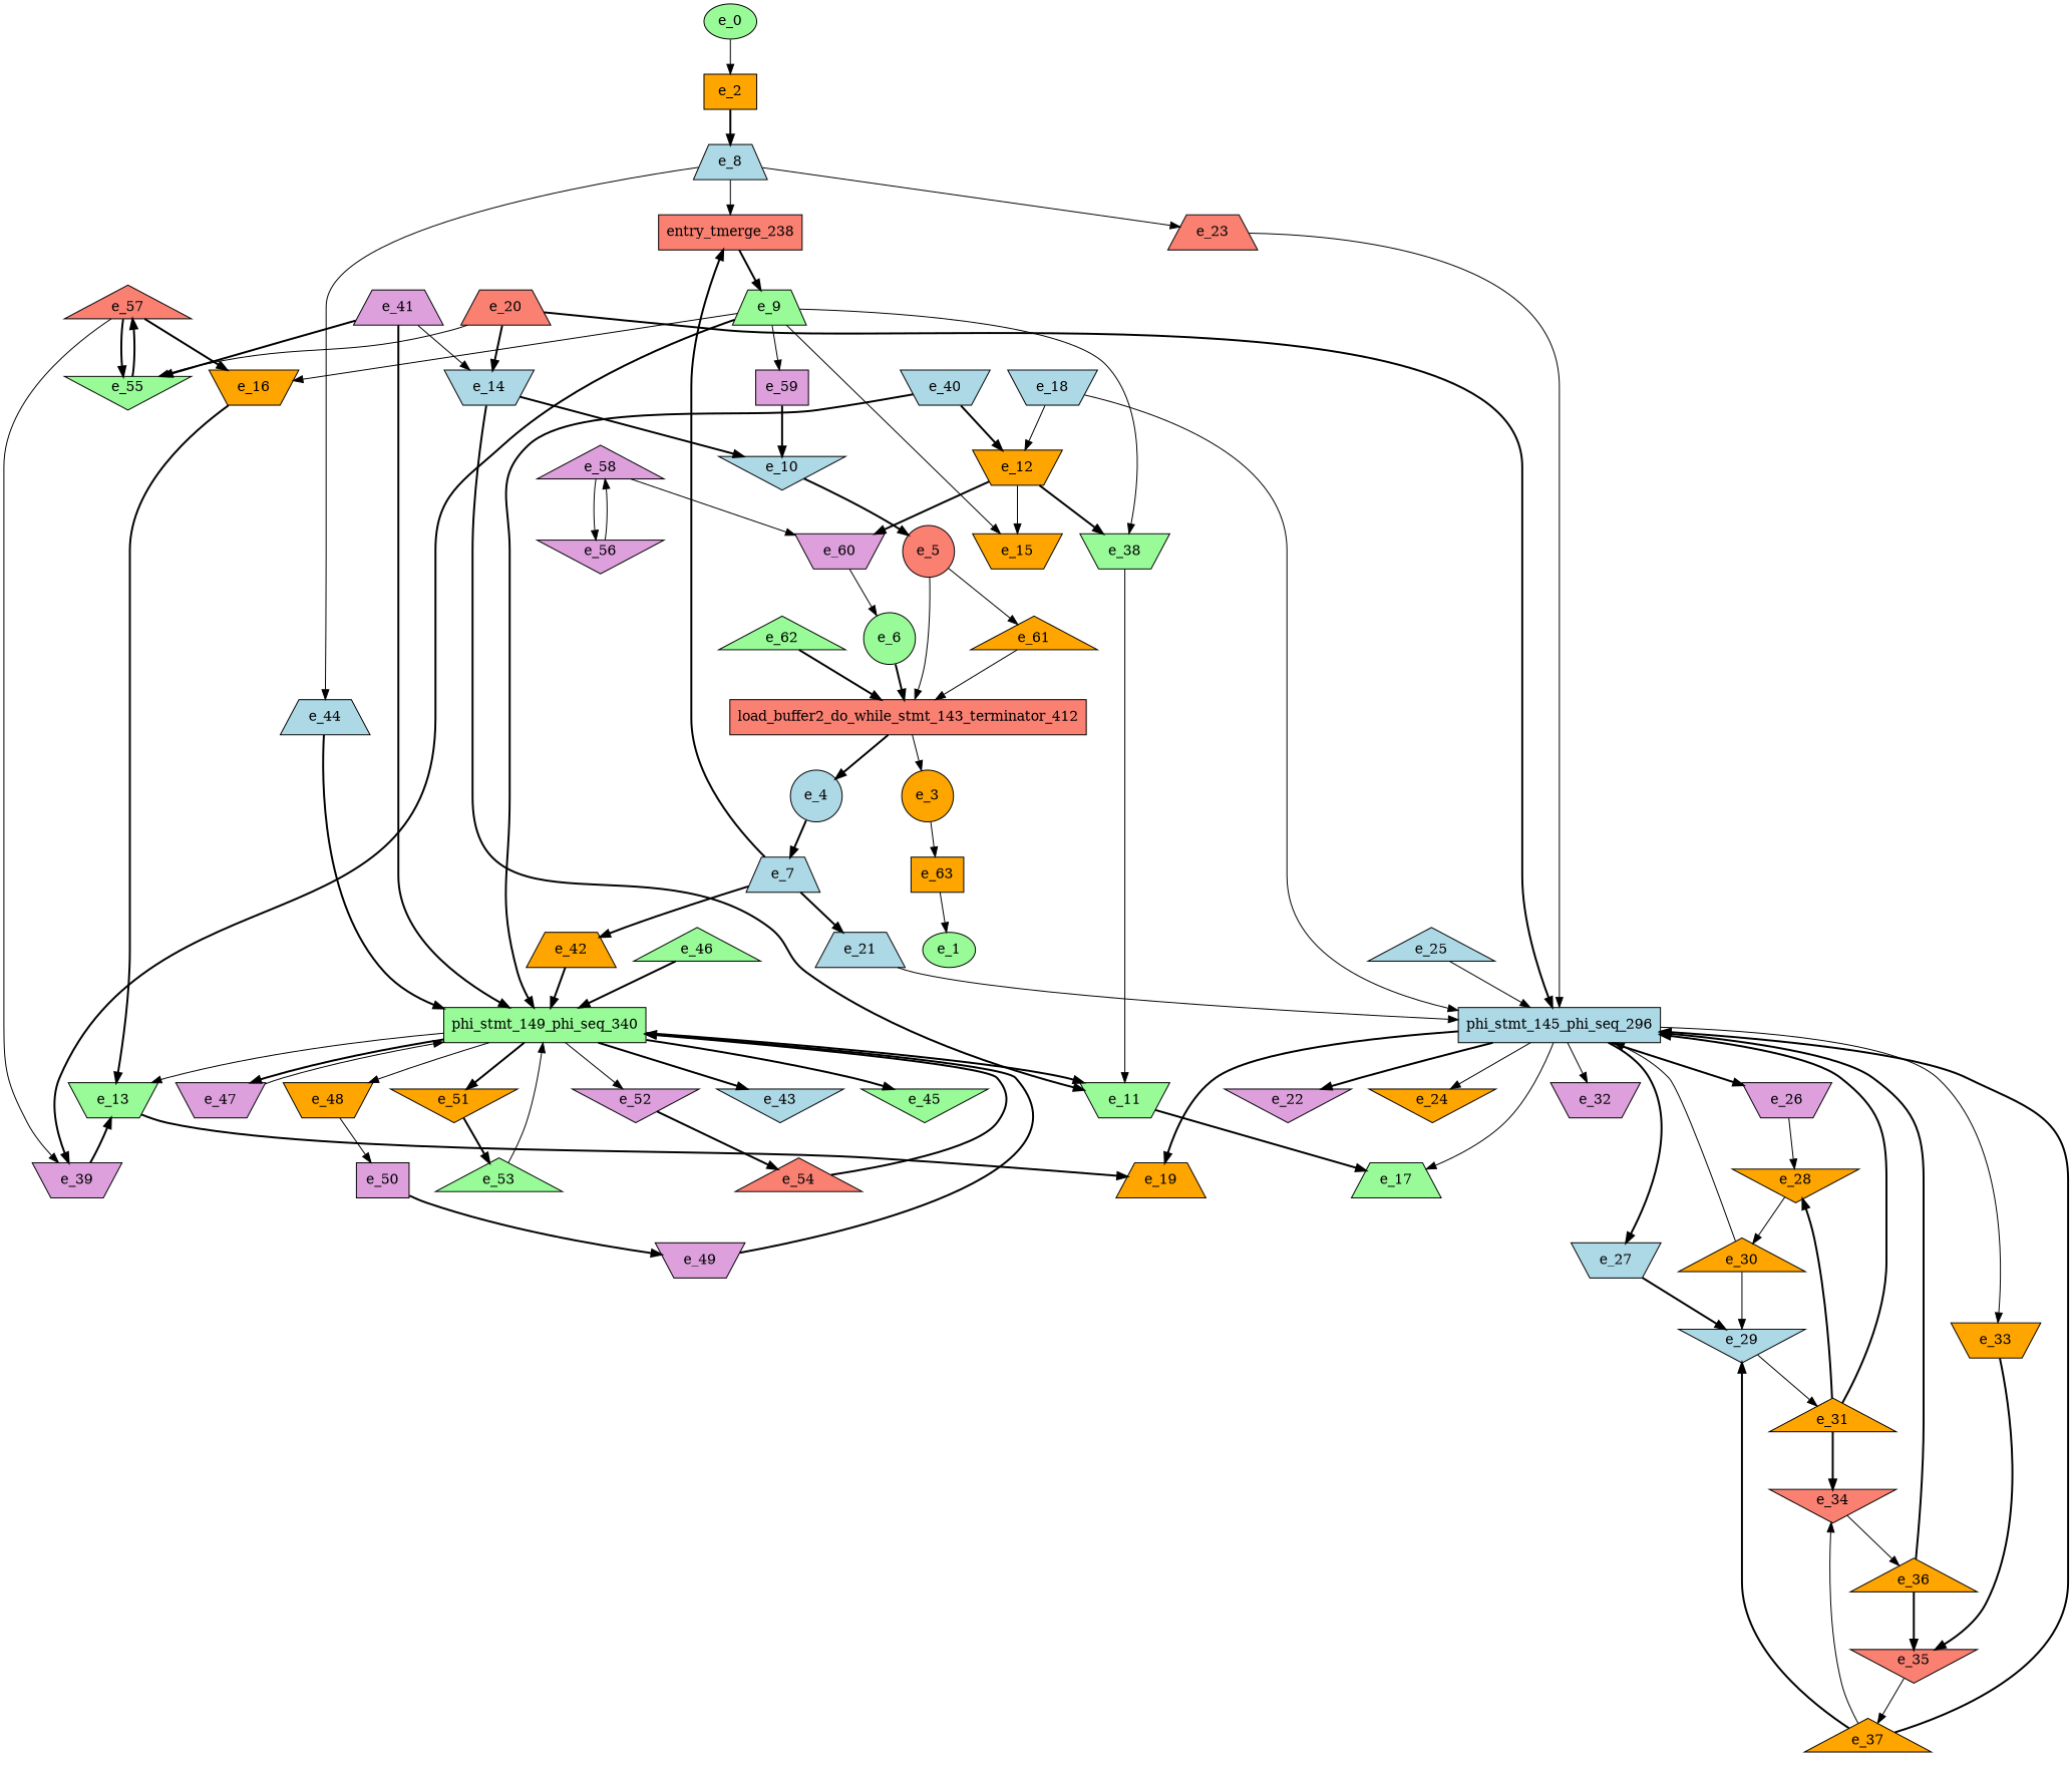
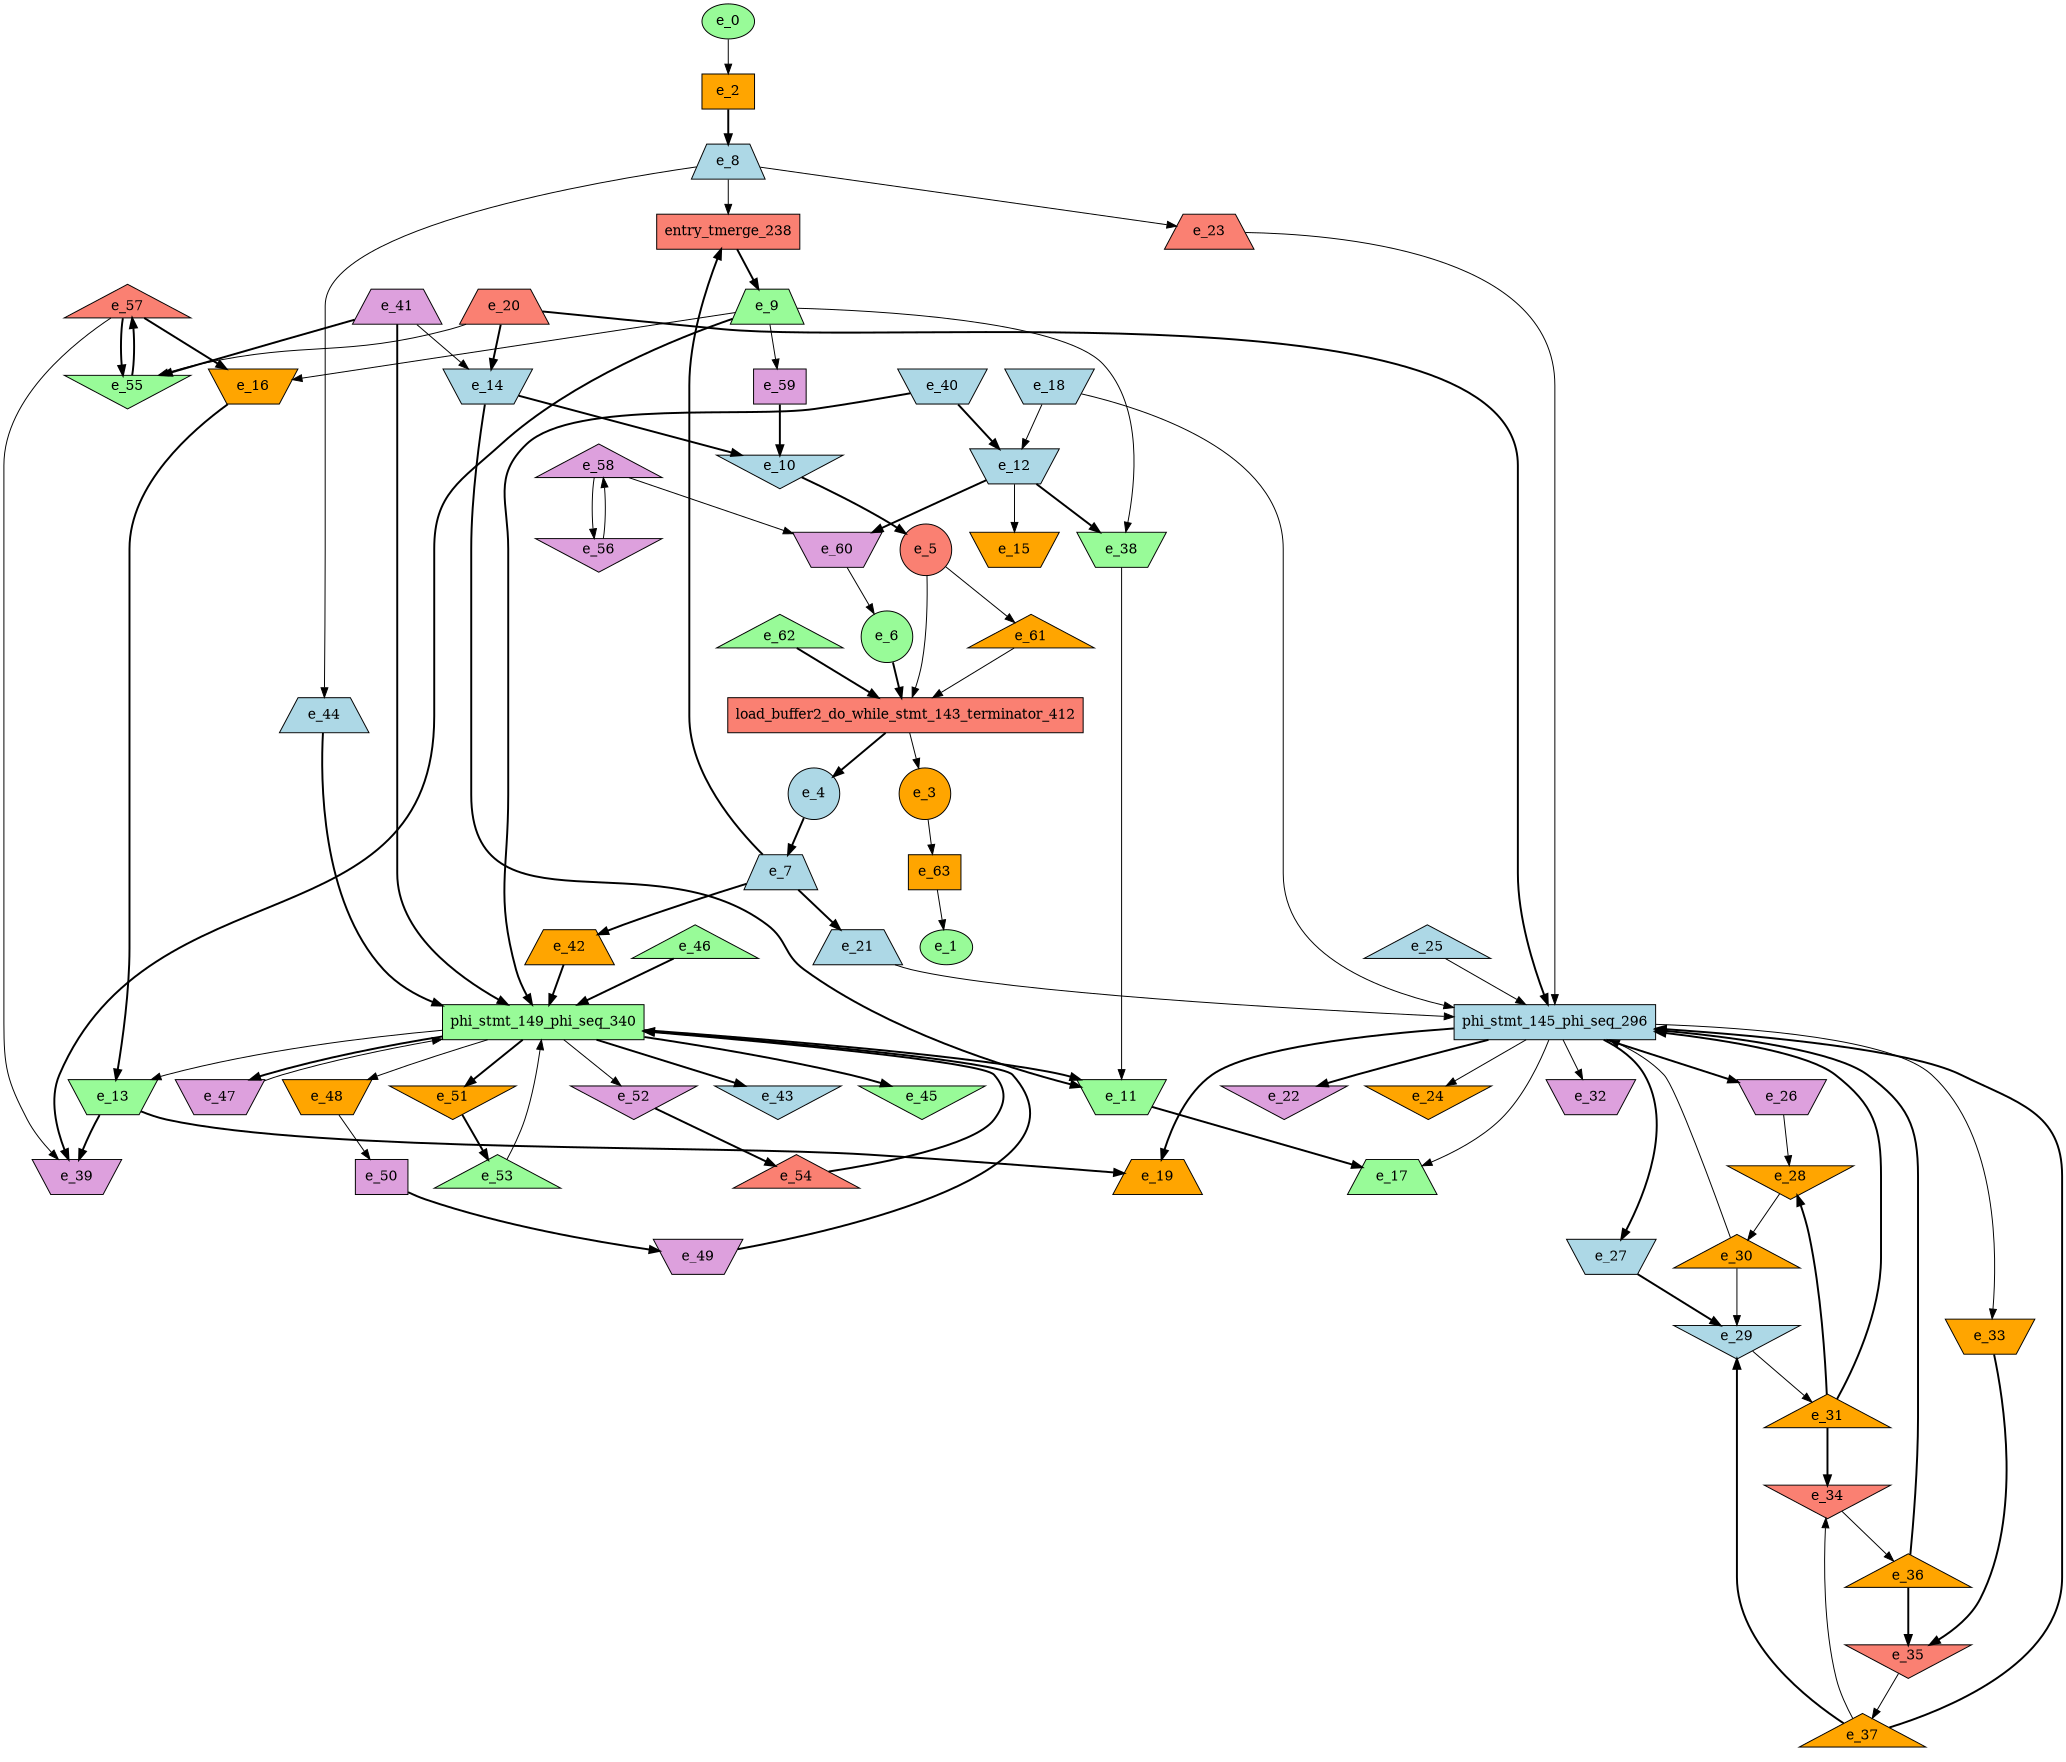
  digraph {
    node [fillcolor=orange shape=invtrapezium style=filled]
    edge [style=bold]
    e_2 [shape=dot]
    e_8 [fillcolor=lightblue shape=trapezium]
    e_0 [fillcolor=palegreen shape=""]
    entry_tmerge_238 [fillcolor=salmon shape=rectangle]
    e_23 [fillcolor=salmon shape=trapezium]
    e_44 [fillcolor=lightblue shape=trapezium]
    e_3 [shape=circle]
    e_63 [shape=dot]
    e_1 [fillcolor=palegreen shape=""]
    e_4 [fillcolor=lightblue shape=circle]
    e_7 [fillcolor=lightblue shape=trapezium]
    e_21 [fillcolor=lightblue shape=trapezium]
    e_42 [shape=trapezium]
    e_5 [fillcolor=salmon shape=circle]
    e_61 [shape=triangle]
    load_buffer2_do_while_stmt_143_terminator_412 [fillcolor=salmon shape=rectangle]
    e_62 [fillcolor=palegreen shape=triangle]
    e_6 [fillcolor=palegreen shape=circle]
    phi_stmt_145_phi_seq_296 [fillcolor=lightblue shape=rectangle]
    phi_stmt_149_phi_seq_340 [fillcolor=palegreen shape=rectangle]
    e_9 [fillcolor=palegreen shape=trapezium]
    e_15
    e_16
    e_38 [fillcolor=palegreen]
    e_39 [fillcolor=plum]
    e_59 [fillcolor=plum shape=dot]
    e_13 [fillcolor=palegreen]
    e_11 [fillcolor=palegreen]
    e_10 [fillcolor=lightblue shape=invtriangle]
    e_17 [fillcolor=palegreen shape=trapezium]
-   e_12
+   e_12 [fillcolor=lightblue]
    e_60 [fillcolor=plum]
    e_19 [shape=trapezium]
    e_14 [fillcolor=lightblue]
    e_18 [fillcolor=lightblue]
    e_22 [fillcolor=plum shape=invtriangle]
    e_24 [shape=invtriangle]
    e_26 [fillcolor=plum]
    e_27 [fillcolor=lightblue]
    e_32 [fillcolor=plum]
    e_33
    e_20 [fillcolor=salmon shape=trapezium]
    e_55 [fillcolor=palegreen shape=invtriangle]
    e_57 [fillcolor=salmon shape=triangle]
    e_25 [fillcolor=lightblue shape=triangle]
    e_28 [shape=invtriangle]
    e_30 [shape=triangle]
    e_29 [fillcolor=lightblue shape=invtriangle]
    e_31 [shape=triangle]
    e_34 [fillcolor=salmon shape=invtriangle]
    e_36 [shape=triangle]
    e_35 [fillcolor=salmon shape=invtriangle]
    e_37 [shape=triangle]
    e_40 [fillcolor=lightblue]
    e_43 [fillcolor=lightblue shape=invtriangle]
    e_45 [fillcolor=palegreen shape=invtriangle]
    e_47 [fillcolor=plum]
    e_48
    e_51 [shape=invtriangle]
    e_52 [fillcolor=plum shape=invtriangle]
    e_41 [fillcolor=plum shape=trapezium]
    e_46 [fillcolor=palegreen shape=triangle]
    e_50 [fillcolor=plum shape=dot]
    e_49 [fillcolor=plum]
    e_53 [fillcolor=palegreen shape=triangle]
    e_54 [fillcolor=salmon shape=triangle]
    e_56 [fillcolor=plum shape=invtriangle]
    e_58 [fillcolor=plum shape=triangle]
    e_2 -> e_8
    e_8 -> entry_tmerge_238 [style=solid]
    e_8 -> e_23 [style=solid]
    e_8 -> e_44 [style=solid]
    e_0 -> e_2 [style=solid]
    entry_tmerge_238 -> e_9
    e_23 -> phi_stmt_145_phi_seq_296 [style=solid]
    e_44 -> phi_stmt_149_phi_seq_340
    e_3 -> e_63 [style=solid]
    e_63 -> e_1 [style=solid]
    e_4 -> e_7
    e_7 -> entry_tmerge_238
    e_7 -> e_21
    e_7 -> e_42
    e_21 -> phi_stmt_145_phi_seq_296 [style=solid]
    e_42 -> phi_stmt_149_phi_seq_340
    e_5 -> e_61 [style=solid]
    e_5 -> load_buffer2_do_while_stmt_143_terminator_412 [style=solid]
    e_61 -> load_buffer2_do_while_stmt_143_terminator_412 [style=solid]
    load_buffer2_do_while_stmt_143_terminator_412 -> e_3 [style=solid]
    load_buffer2_do_while_stmt_143_terminator_412 -> e_4
    e_62 -> load_buffer2_do_while_stmt_143_terminator_412
    e_6 -> load_buffer2_do_while_stmt_143_terminator_412
    phi_stmt_145_phi_seq_296 -> e_17 [style=solid]
    phi_stmt_145_phi_seq_296 -> e_19
    phi_stmt_145_phi_seq_296 -> e_22
    phi_stmt_145_phi_seq_296 -> e_24 [style=solid]
    phi_stmt_145_phi_seq_296 -> e_26
    phi_stmt_145_phi_seq_296 -> e_27
    phi_stmt_145_phi_seq_296 -> e_32 [style=solid]
    phi_stmt_145_phi_seq_296 -> e_33 [style=solid]
    phi_stmt_149_phi_seq_340 -> e_13 [style=solid]
    phi_stmt_149_phi_seq_340 -> e_11
    phi_stmt_149_phi_seq_340 -> e_43
    phi_stmt_149_phi_seq_340 -> e_45
    phi_stmt_149_phi_seq_340 -> e_47
    phi_stmt_149_phi_seq_340 -> e_48 [style=solid]
    phi_stmt_149_phi_seq_340 -> e_51
    phi_stmt_149_phi_seq_340 -> e_52 [style=solid]
-   e_9 -> e_15 [style=solid]
    e_9 -> e_16 [style=solid]
    e_9 -> e_38 [style=solid]
    e_9 -> e_39
    e_9 -> e_59 [style=solid]
    e_16 -> e_13
    e_38 -> e_11 [style=solid]
-   e_39 -> e_13
+   e_13 -> e_39
    e_59 -> e_10
    e_13 -> e_19
    e_11 -> e_17
    e_10 -> e_5
    e_12 -> e_15 [style=solid]
    e_12 -> e_38
    e_12 -> e_60
    e_60 -> e_6 [style=solid]
    e_14 -> e_11
    e_14 -> e_10
    e_18 -> phi_stmt_145_phi_seq_296 [style=solid]
    e_18 -> e_12 [style=solid]
    e_26 -> e_28 [style=solid]
    e_27 -> e_29
    e_33 -> e_35
    e_20 -> phi_stmt_145_phi_seq_296
    e_20 -> e_14
    e_20 -> e_55 [style=solid]
    e_55 -> e_57
    e_57 -> e_16
    e_57 -> e_39 [style=solid]
    e_57 -> e_55
    e_25 -> phi_stmt_145_phi_seq_296 [style=solid]
    e_28 -> e_30 [style=solid]
    e_30 -> phi_stmt_145_phi_seq_296 [style=solid]
    e_30 -> e_29 [style=solid]
    e_29 -> e_31 [style=solid]
    e_31 -> phi_stmt_145_phi_seq_296
    e_31 -> e_28
    e_31 -> e_34
    e_34 -> e_36 [style=solid]
    e_36 -> phi_stmt_145_phi_seq_296
    e_36 -> e_35
    e_35 -> e_37 [style=solid]
    e_37 -> phi_stmt_145_phi_seq_296
    e_37 -> e_29
    e_37 -> e_34 [style=solid]
    e_40 -> phi_stmt_149_phi_seq_340
    e_40 -> e_12
    e_47 -> phi_stmt_149_phi_seq_340 [style=solid]
    e_48 -> e_50 [style=solid]
    e_51 -> e_53
    e_52 -> e_54
    e_41 -> phi_stmt_149_phi_seq_340
    e_41 -> e_14 [style=solid]
    e_41 -> e_55
    e_46 -> phi_stmt_149_phi_seq_340
    e_50 -> e_49
    e_49 -> phi_stmt_149_phi_seq_340
    e_53 -> phi_stmt_149_phi_seq_340 [style=solid]
    e_54 -> phi_stmt_149_phi_seq_340
    e_56 -> e_58 [style=solid]
    e_58 -> e_60 [style=solid]
    e_58 -> e_56 [style=solid]
  }
